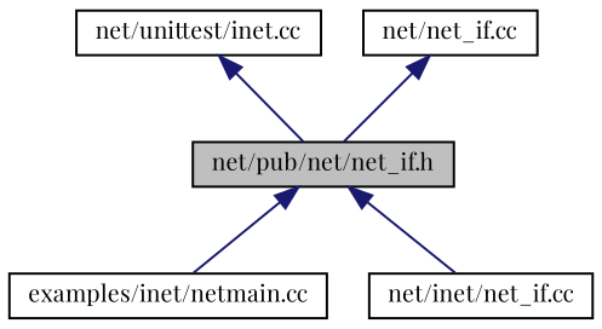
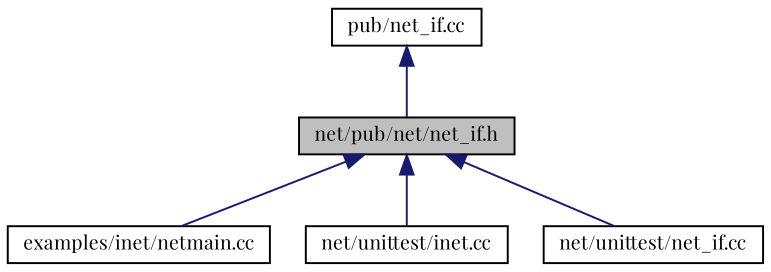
  digraph {
    fontname="Playfair Display"
    node [color=black fillcolor=white fontname="Playfair Display" fontsize=10 shape=record style=filled]
    edge [color=midnightblue dir=back fontname="Playfair Display" fontsize=10 labelfontname=Helvetica labelfontsize=10 style=solid]
    n1 [fillcolor=grey75 fontcolor=black height=0.2 label="net/pub/net/net_if.h" width=0.4]
    n2 [height=0.2 label="examples/inet/netmain.cc" width=0.4]
    n3 [height=0.2 label="net/unittest/inet.cc" width=0.4]
-   n4 [height=0.2 label="net/inet/net_if.cc" width=0.4]
-   n5 [height=0.2 label="net/net_if.cc" width=0.4]
+   n4 [height=0.2 label="net/unittest/net_if.cc" width=0.4]
+   n5 [height=0.2 label="pub/net_if.cc" width=0.4]
    n1 -> n2
-   n3 -> n1
+   n1 -> n3
    n1 -> n4
    n5 -> n1
  }
